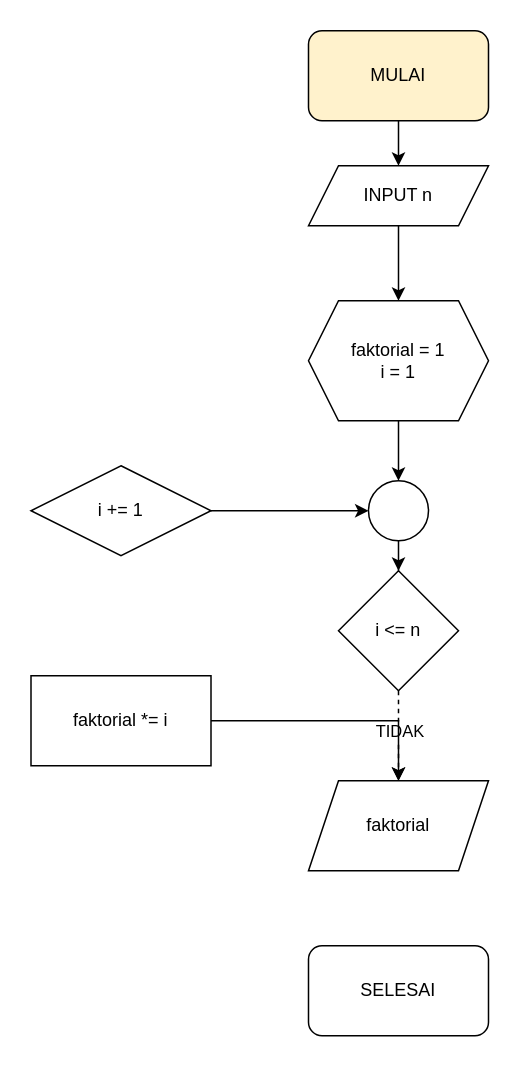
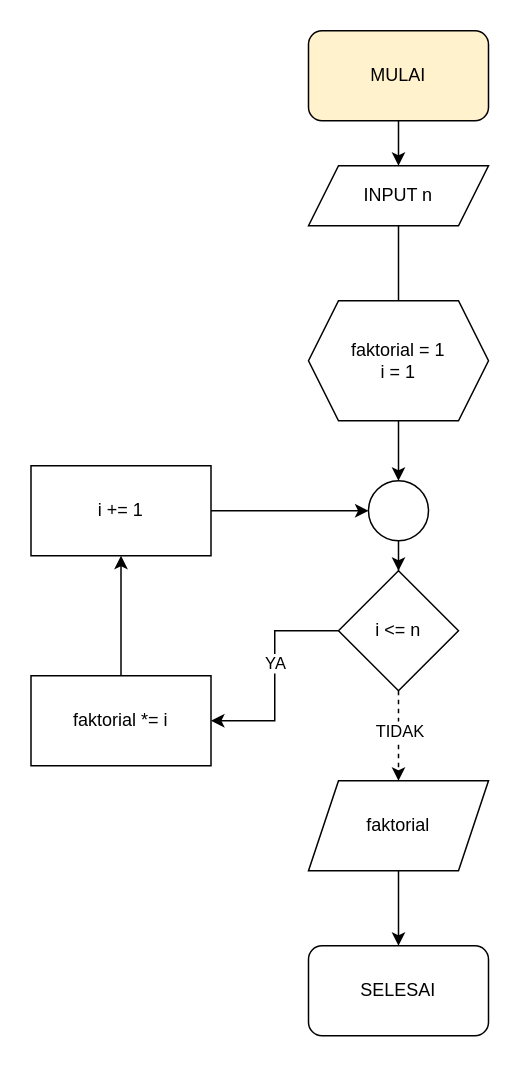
  <mxCell id="0" />
  <mxCell id="1" parent="0" />
  <mxCell id="2" value="" style="edgeStyle=orthogonalEdgeStyle;rounded=0;orthogonalLoop=1;jettySize=auto;html=1;" edge="1" parent="1" source="3" target="7"><mxGeometry relative="1" as="geometry" /></mxCell>
  <mxCell id="3" value="MULAI" style="rounded=1;whiteSpace=wrap;html=1;fillColor=#fff2cc;" vertex="1" parent="1"><mxGeometry x="205" y="20" width="120" height="60" as="geometry" /></mxCell>
  <mxCell id="4" value="" style="edgeStyle=orthogonalEdgeStyle;rounded=0;orthogonalLoop=1;jettySize=auto;html=1;" edge="1" parent="1" source="18" target="12"><mxGeometry relative="1" as="geometry" /></mxCell>
  <mxCell id="5" value="&lt;div&gt;faktorial = 1&lt;/div&gt;&lt;div&gt;i = 1&lt;/div&gt;" style="shape=hexagon;perimeter=hexagonPerimeter2;whiteSpace=wrap;html=1;fixedSize=1;" vertex="1" parent="1"><mxGeometry x="205" y="200" width="120" height="80" as="geometry" /></mxCell>
- <mxCell id="6" value="" style="edgeStyle=orthogonalEdgeStyle;rounded=0;orthogonalLoop=1;jettySize=auto;html=1;" edge="1" parent="1" source="7" target="5"><mxGeometry relative="1" as="geometry" /></mxCell>
+ <mxCell id="6" value="" style="edgeStyle=orthogonalEdgeStyle;rounded=0;orthogonalLoop=1;jettySize=auto;html=1;endArrow=none;" edge="1" parent="1" source="7" target="5"><mxGeometry relative="1" as="geometry" /></mxCell>
  <mxCell id="7" value="INPUT n" style="shape=parallelogram;perimeter=parallelogramPerimeter;whiteSpace=wrap;html=1;fixedSize=1;" vertex="1" parent="1"><mxGeometry x="205" y="110" width="120" height="40" as="geometry" /></mxCell>
+ <mxCell id="8" value="" style="edgeStyle=orthogonalEdgeStyle;rounded=0;orthogonalLoop=1;jettySize=auto;html=1;" edge="1" parent="1" source="12" target="14"><mxGeometry relative="1" as="geometry" /></mxCell>
+ <mxCell id="9" value="YA" style="edgeLabel;html=1;align=center;verticalAlign=middle;resizable=0;points=[];" vertex="1" connectable="0" parent="8"><mxGeometry x="-0.115" relative="1" as="geometry"><mxPoint as="offset" /></mxGeometry></mxCell>
  <mxCell id="10" value="" style="edgeStyle=orthogonalEdgeStyle;rounded=0;orthogonalLoop=1;jettySize=auto;html=1;dashed=1;" edge="1" parent="1" source="12" target="20"><mxGeometry relative="1" as="geometry" /></mxCell>
  <mxCell id="11" value="TIDAK" style="edgeLabel;html=1;align=center;verticalAlign=middle;resizable=0;points=[];" vertex="1" connectable="0" parent="10"><mxGeometry x="-0.149" relative="1" as="geometry"><mxPoint as="offset" /></mxGeometry></mxCell>
  <mxCell id="12" value="i &lt;= n" style="rhombus;whiteSpace=wrap;html=1;" vertex="1" parent="1"><mxGeometry x="225" y="380" width="80" height="80" as="geometry" /></mxCell>
- <mxCell id="13" value="" style="edgeStyle=orthogonalEdgeStyle;rounded=0;orthogonalLoop=1;jettySize=auto;html=1;" edge="1" parent="1" source="14" target="20"><mxGeometry relative="1" as="geometry" /></mxCell>
+ <mxCell id="13" value="" style="edgeStyle=orthogonalEdgeStyle;rounded=0;orthogonalLoop=1;jettySize=auto;html=1;" edge="1" parent="1" source="14" target="16"><mxGeometry relative="1" as="geometry" /></mxCell>
  <mxCell id="14" value="faktorial *= i" style="whiteSpace=wrap;html=1;" vertex="1" parent="1"><mxGeometry x="20" y="450" width="120" height="60" as="geometry" /></mxCell>
  <mxCell id="15" value="" style="edgeStyle=orthogonalEdgeStyle;rounded=0;orthogonalLoop=1;jettySize=auto;html=1;" edge="1" parent="1" source="16" target="18"><mxGeometry relative="1" as="geometry" /></mxCell>
- <mxCell id="16" value="i += 1" style="rhombus;whiteSpace=wrap;html=1;" vertex="1" parent="1"><mxGeometry x="20" y="310" width="120" height="60" as="geometry" /></mxCell>
+ <mxCell id="16" value="i += 1" style="whiteSpace=wrap;html=1;" vertex="1" parent="1"><mxGeometry x="20" y="310" width="120" height="60" as="geometry" /></mxCell>
  <mxCell id="17" value="" style="edgeStyle=orthogonalEdgeStyle;rounded=0;orthogonalLoop=1;jettySize=auto;html=1;exitX=0.5;exitY=1;exitDx=0;exitDy=0;" edge="1" parent="1" source="5" target="18"><mxGeometry relative="1" as="geometry"><mxPoint x="265" y="300" as="sourcePoint" /><mxPoint x="265" y="380" as="targetPoint" /></mxGeometry></mxCell>
  <mxCell id="18" value="" style="ellipse;whiteSpace=wrap;html=1;aspect=fixed;" vertex="1" parent="1"><mxGeometry x="245" y="320" width="40" height="40" as="geometry" /></mxCell>
+ <mxCell id="19" value="" style="edgeStyle=orthogonalEdgeStyle;rounded=0;orthogonalLoop=1;jettySize=auto;html=1;" edge="1" parent="1" source="20" target="21"><mxGeometry relative="1" as="geometry" /></mxCell>
  <mxCell id="20" value="faktorial" style="shape=parallelogram;perimeter=parallelogramPerimeter;whiteSpace=wrap;html=1;fixedSize=1;" vertex="1" parent="1"><mxGeometry x="205" y="520" width="120" height="60" as="geometry" /></mxCell>
  <mxCell id="21" value="SELESAI" style="rounded=1;whiteSpace=wrap;html=1;" vertex="1" parent="1"><mxGeometry x="205" y="630" width="120" height="60" as="geometry" /></mxCell>
